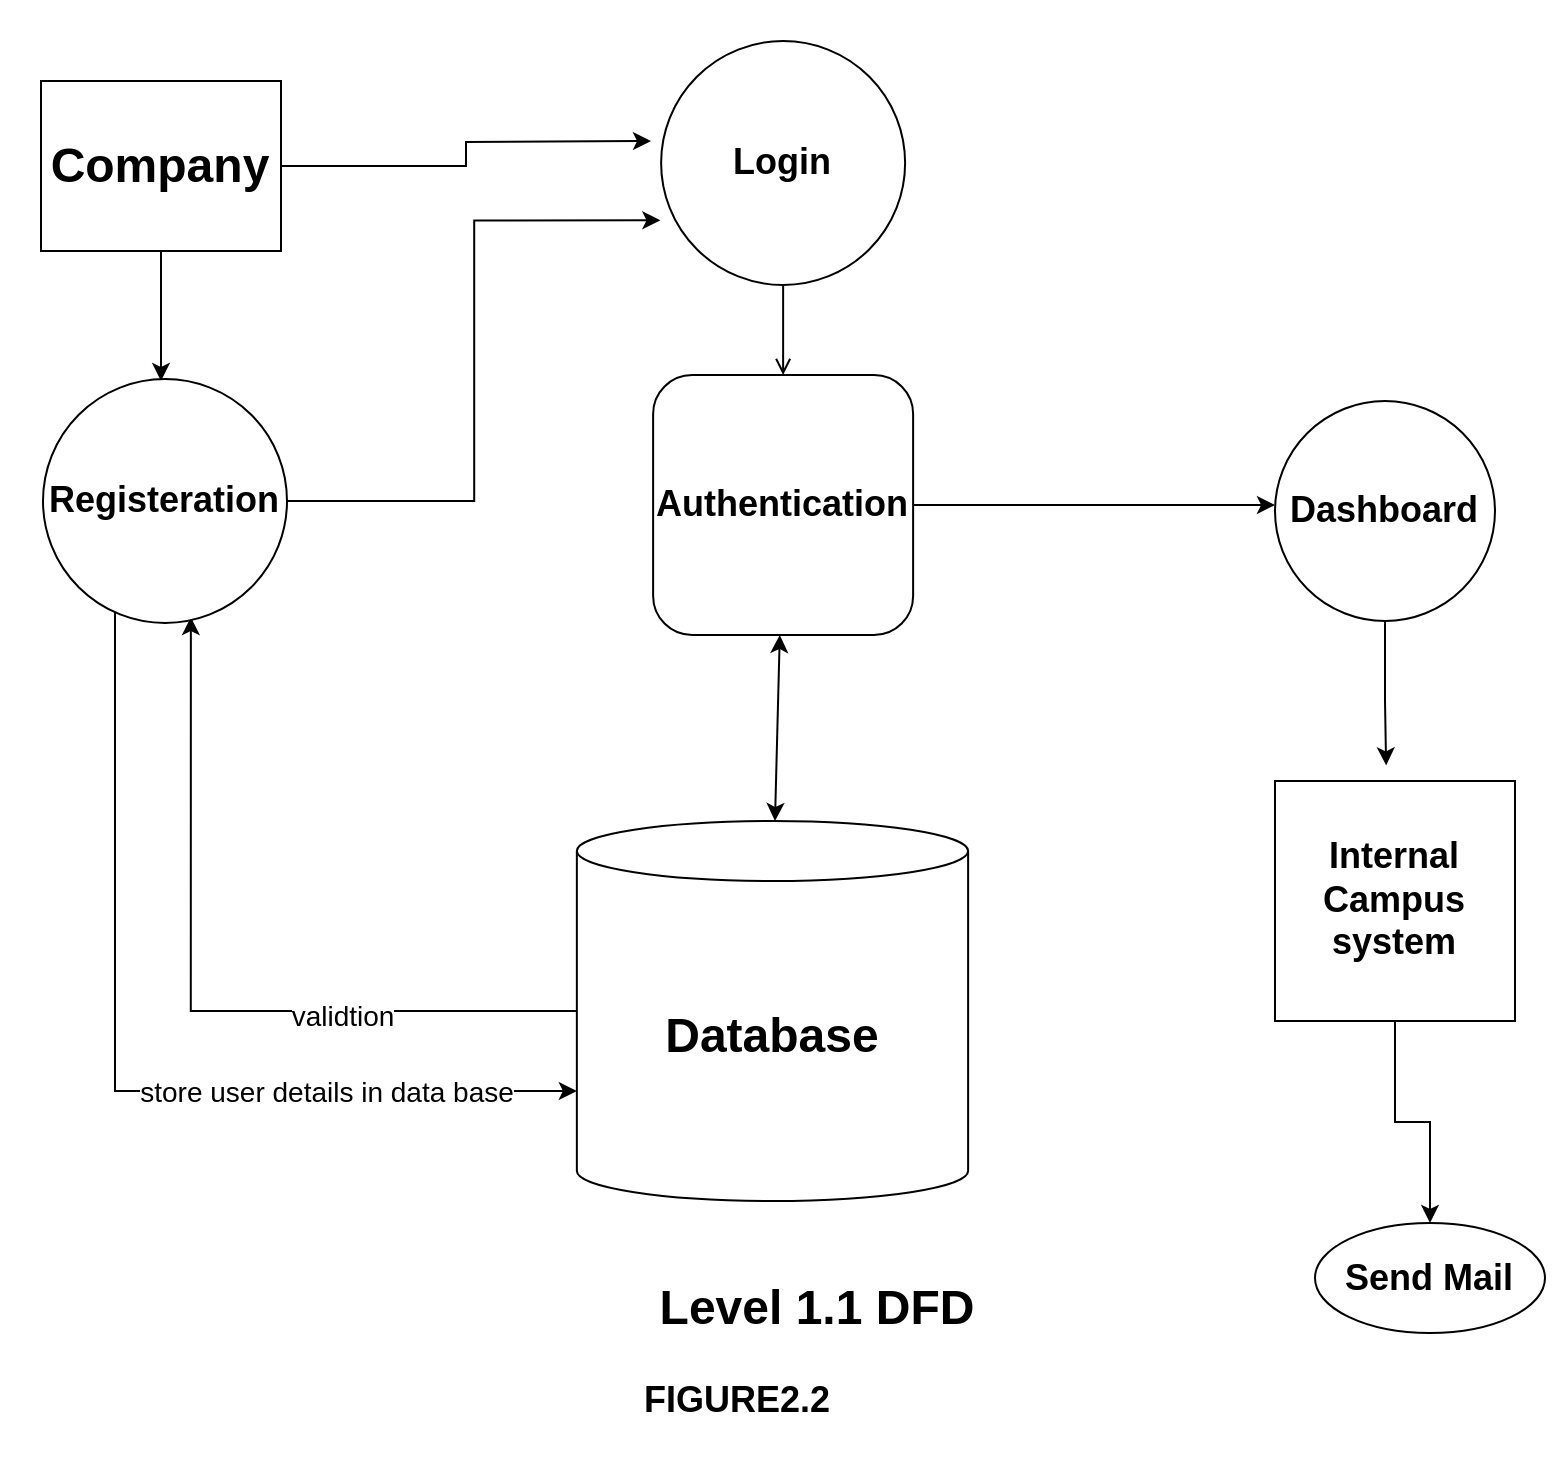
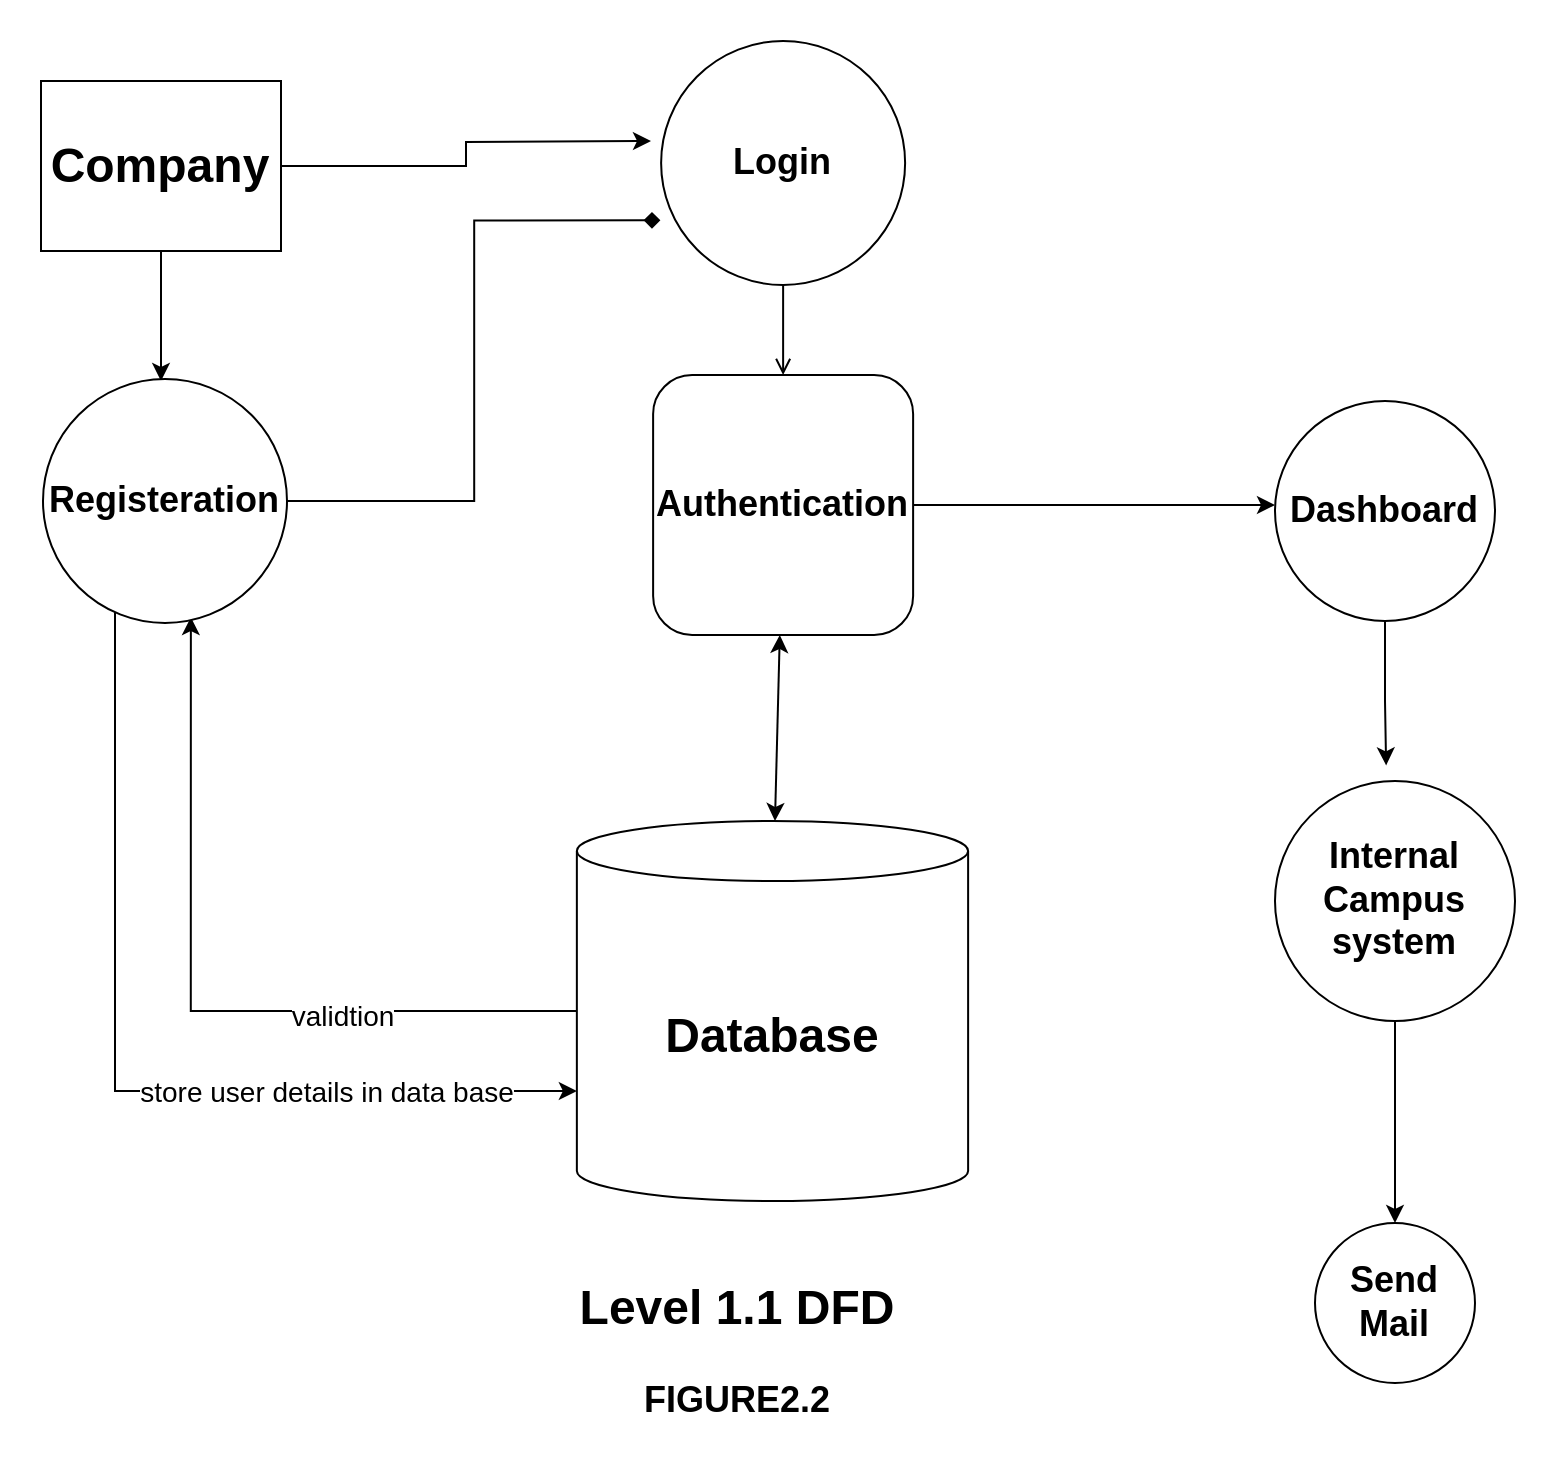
  <mxCell id="0" />
  <mxCell id="1" parent="0" />
  <mxCell id="2" style="edgeStyle=orthogonalEdgeStyle;rounded=0;orthogonalLoop=1;jettySize=auto;html=1;entryX=0.5;entryY=0;entryDx=0;entryDy=0;" edge="1" parent="1" source="4"><mxGeometry relative="1" as="geometry"><mxPoint x="80" y="190" as="targetPoint" /></mxGeometry></mxCell>
  <mxCell id="3" style="edgeStyle=orthogonalEdgeStyle;rounded=0;orthogonalLoop=1;jettySize=auto;html=1;" edge="1" parent="1" source="4"><mxGeometry relative="1" as="geometry"><mxPoint x="325" y="70" as="targetPoint" /></mxGeometry></mxCell>
  <mxCell id="4" value="&lt;font style=&quot;font-size: 24px;&quot;&gt;&lt;b&gt;Company&lt;/b&gt;&lt;/font&gt;" style="whiteSpace=wrap;html=1;" vertex="1" parent="1"><mxGeometry x="20" y="40" width="120" height="85" as="geometry" /></mxCell>
  <mxCell id="5" style="edgeStyle=orthogonalEdgeStyle;rounded=0;orthogonalLoop=1;jettySize=auto;html=1;entryX=0.606;entryY=0.976;entryDx=0;entryDy=0;entryPerimeter=0;" edge="1" parent="1" source="7" target="11"><mxGeometry relative="1" as="geometry" /></mxCell>
  <mxCell id="6" value="&lt;font style=&quot;font-size: 14px;&quot;&gt;validtion&lt;/font&gt;" style="edgeLabel;html=1;align=center;verticalAlign=middle;resizable=0;points=[];" vertex="1" connectable="0" parent="5"><mxGeometry x="-0.402" y="2" relative="1" as="geometry"><mxPoint as="offset" /></mxGeometry></mxCell>
  <mxCell id="7" value="&lt;font style=&quot;font-size: 24px;&quot;&gt;&lt;b&gt;Database&lt;/b&gt;&lt;/font&gt;" style="shape=cylinder3;whiteSpace=wrap;html=1;boundedLbl=1;backgroundOutline=1;size=15;" vertex="1" parent="1"><mxGeometry x="287.93" y="410" width="195.63" height="190" as="geometry" /></mxCell>
- <mxCell id="8" style="edgeStyle=orthogonalEdgeStyle;rounded=0;orthogonalLoop=1;jettySize=auto;html=1;entryX=-0.003;entryY=0.735;entryDx=0;entryDy=0;entryPerimeter=0;" edge="1" parent="1" source="11" target="13"><mxGeometry relative="1" as="geometry" /></mxCell>
+ <mxCell id="8" style="edgeStyle=orthogonalEdgeStyle;rounded=0;orthogonalLoop=1;jettySize=auto;html=1;entryX=-0.003;entryY=0.735;entryDx=0;entryDy=0;entryPerimeter=0;endArrow=diamond;" edge="1" parent="1" source="11" target="13"><mxGeometry relative="1" as="geometry" /></mxCell>
  <mxCell id="9" style="edgeStyle=orthogonalEdgeStyle;rounded=0;orthogonalLoop=1;jettySize=auto;html=1;entryX=0;entryY=0;entryDx=0;entryDy=135;entryPerimeter=0;" edge="1" parent="1" source="11" target="7"><mxGeometry relative="1" as="geometry"><Array as="points"><mxPoint x="57" y="545" /></Array></mxGeometry></mxCell>
  <mxCell id="10" value="&lt;font style=&quot;font-size: 14px;&quot;&gt;store user details in data base&lt;/font&gt;" style="edgeLabel;html=1;align=center;verticalAlign=middle;resizable=0;points=[];" vertex="1" connectable="0" parent="9"><mxGeometry x="0.469" relative="1" as="geometry"><mxPoint as="offset" /></mxGeometry></mxCell>
  <mxCell id="11" value="&lt;span style=&quot;border-color: var(--border-color);&quot;&gt;&lt;font style=&quot;font-size: 18px;&quot;&gt;&lt;b&gt;Registeration&lt;/b&gt;&lt;/font&gt;&lt;/span&gt;" style="ellipse;whiteSpace=wrap;html=1;aspect=fixed;" vertex="1" parent="1"><mxGeometry x="21" y="189" width="122" height="122" as="geometry" /></mxCell>
  <mxCell id="12" value="" style="edgeStyle=orthogonalEdgeStyle;rounded=0;orthogonalLoop=1;jettySize=auto;html=1;endArrow=open;" edge="1" parent="1" source="13" target="15"><mxGeometry relative="1" as="geometry" /></mxCell>
  <mxCell id="13" value="&lt;b style=&quot;border-color: var(--border-color);&quot;&gt;&lt;font style=&quot;font-size: 18px;&quot;&gt;Login&lt;/font&gt;&lt;/b&gt;" style="ellipse;whiteSpace=wrap;html=1;aspect=fixed;" vertex="1" parent="1"><mxGeometry x="330.06" y="20" width="122" height="122" as="geometry" /></mxCell>
  <mxCell id="14" style="edgeStyle=orthogonalEdgeStyle;rounded=0;orthogonalLoop=1;jettySize=auto;html=1;" edge="1" parent="1" source="15"><mxGeometry relative="1" as="geometry"><mxPoint x="637" y="252" as="targetPoint" /></mxGeometry></mxCell>
  <mxCell id="15" value="&lt;b style=&quot;border-color: var(--border-color);&quot;&gt;&lt;font style=&quot;font-size: 18px;&quot;&gt;Authentication&lt;/font&gt;&lt;/b&gt;" style="whiteSpace=wrap;html=1;aspect=fixed;rounded=1;" vertex="1" parent="1"><mxGeometry x="326.06" y="187" width="130" height="130" as="geometry" /></mxCell>
  <mxCell id="16" style="edgeStyle=orthogonalEdgeStyle;rounded=0;orthogonalLoop=1;jettySize=auto;html=1;entryX=0.463;entryY=-0.065;entryDx=0;entryDy=0;entryPerimeter=0;" edge="1" parent="1" source="17" target="19"><mxGeometry relative="1" as="geometry" /></mxCell>
  <mxCell id="17" value="&lt;b style=&quot;border-color: var(--border-color);&quot;&gt;&lt;font style=&quot;font-size: 18px;&quot;&gt;Dashboard&lt;/font&gt;&lt;/b&gt;" style="ellipse;whiteSpace=wrap;html=1;aspect=fixed;" vertex="1" parent="1"><mxGeometry x="637" y="200" width="110" height="110" as="geometry" /></mxCell>
  <mxCell id="18" value="" style="edgeStyle=orthogonalEdgeStyle;rounded=0;orthogonalLoop=1;jettySize=auto;html=1;" edge="1" parent="1" source="19" target="23"><mxGeometry relative="1" as="geometry" /></mxCell>
- <mxCell id="19" value="&lt;b style=&quot;border-color: var(--border-color);&quot;&gt;&lt;font style=&quot;font-size: 18px;&quot;&gt;Internal Campus system&lt;/font&gt;&lt;/b&gt;" style="whiteSpace=wrap;html=1;aspect=fixed;rounded=0;" vertex="1" parent="1"><mxGeometry x="637" y="390" width="120" height="120" as="geometry" /></mxCell>
+ <mxCell id="19" value="&lt;b style=&quot;border-color: var(--border-color);&quot;&gt;&lt;font style=&quot;font-size: 18px;&quot;&gt;Internal Campus system&lt;/font&gt;&lt;/b&gt;" style="ellipse;whiteSpace=wrap;html=1;aspect=fixed;" vertex="1" parent="1"><mxGeometry x="637" y="390" width="120" height="120" as="geometry" /></mxCell>
  <mxCell id="20" value="" style="endArrow=classic;startArrow=classic;html=1;rounded=0;" edge="1" parent="1" target="15"><mxGeometry width="50" height="50" relative="1" as="geometry"><mxPoint x="387" y="410" as="sourcePoint" /><mxPoint x="437" y="360" as="targetPoint" /></mxGeometry></mxCell>
- <mxCell id="21" value="&lt;font style=&quot;font-size: 24px;&quot;&gt;&lt;b&gt;Level 1.1 DFD&lt;/b&gt;&lt;/font&gt;" style="text;html=1;align=center;verticalAlign=middle;resizable=0;points=[];autosize=1;strokeColor=none;fillColor=none;" vertex="1" parent="1"><mxGeometry x="320" y="633" width="175" height="41" as="geometry" /></mxCell>
+ <mxCell id="21" value="&lt;font style=&quot;font-size: 24px;&quot;&gt;&lt;b&gt;Level 1.1 DFD&lt;/b&gt;&lt;/font&gt;" style="text;html=1;align=center;verticalAlign=middle;resizable=0;points=[];autosize=1;strokeColor=none;fillColor=none;" vertex="1" parent="1"><mxGeometry x="280" y="633" width="175" height="41" as="geometry" /></mxCell>
  <mxCell id="22" value="&lt;font style=&quot;font-size: 18px;&quot;&gt;&lt;b&gt;FIGURE2.2&lt;/b&gt;&lt;/font&gt;" style="text;html=1;align=center;verticalAlign=middle;resizable=0;points=[];autosize=1;strokeColor=none;fillColor=none;" vertex="1" parent="1"><mxGeometry x="312" y="683" width="111" height="34" as="geometry" /></mxCell>
- <mxCell id="23" value="&lt;font style=&quot;font-size: 18px;&quot;&gt;&lt;b style=&quot;&quot;&gt;Send Mail&lt;/b&gt;&lt;/font&gt;" style="ellipse;whiteSpace=wrap;html=1;" vertex="1" parent="1"><mxGeometry x="657" y="611" width="115" height="55" as="geometry" /></mxCell>
+ <mxCell id="23" value="&lt;font style=&quot;font-size: 18px;&quot;&gt;&lt;b style=&quot;&quot;&gt;Send Mail&lt;/b&gt;&lt;/font&gt;" style="ellipse;whiteSpace=wrap;html=1;" vertex="1" parent="1"><mxGeometry x="657" y="611" width="80" height="80" as="geometry" /></mxCell>
